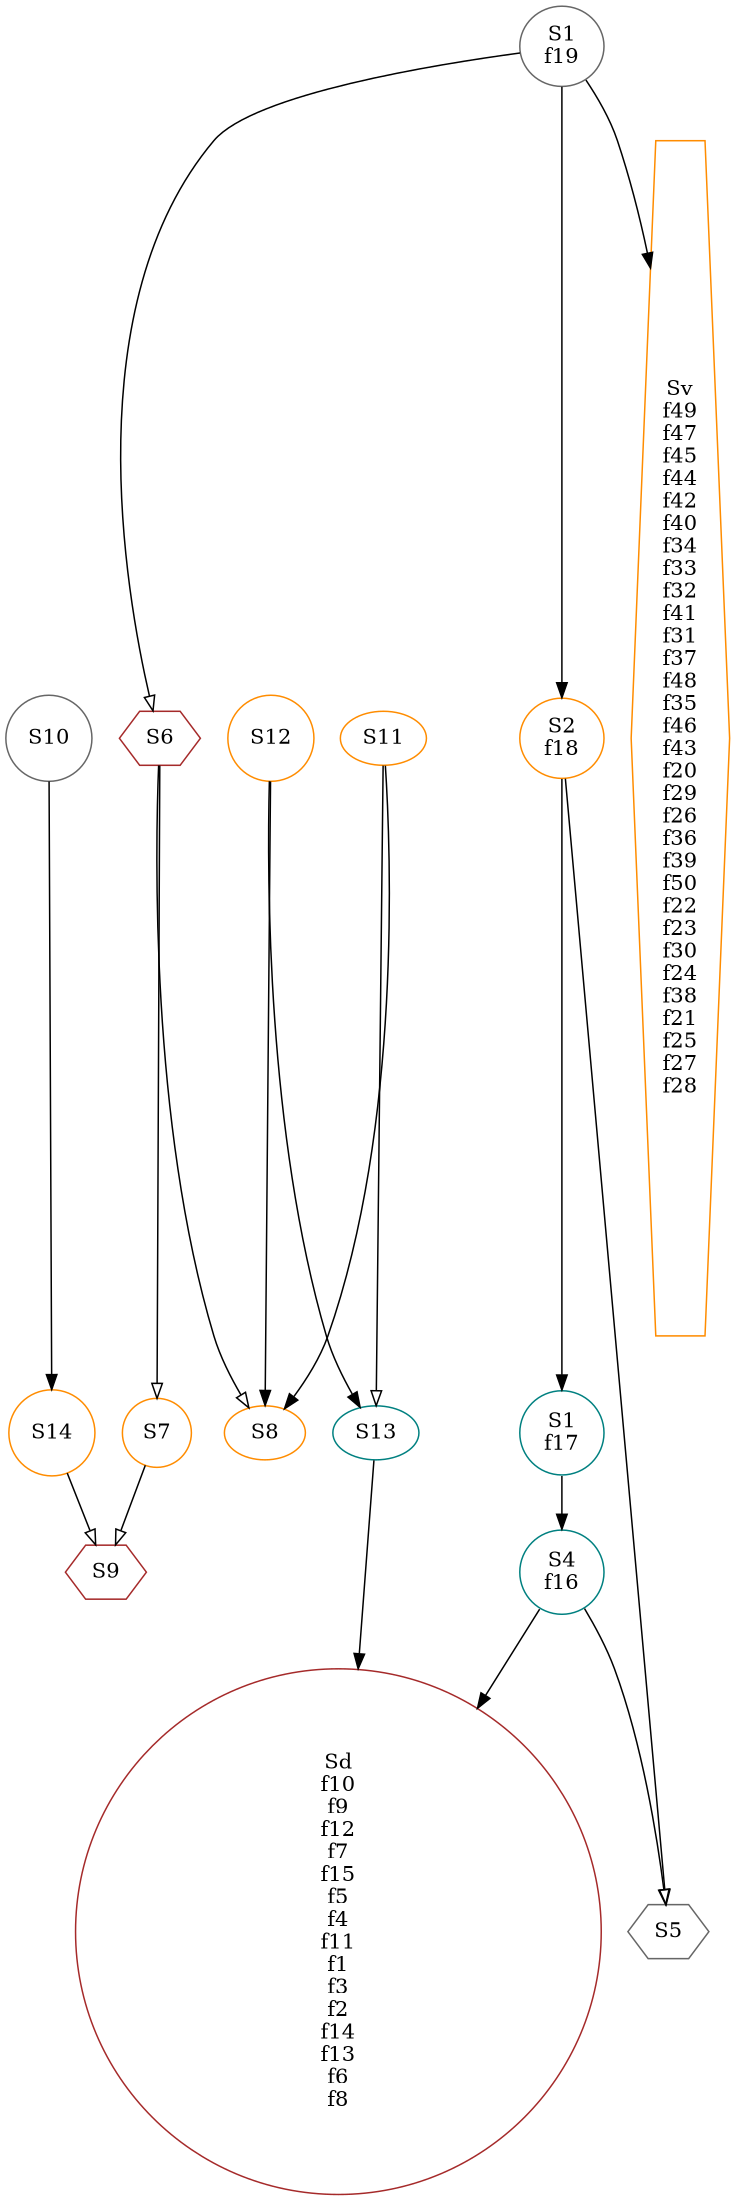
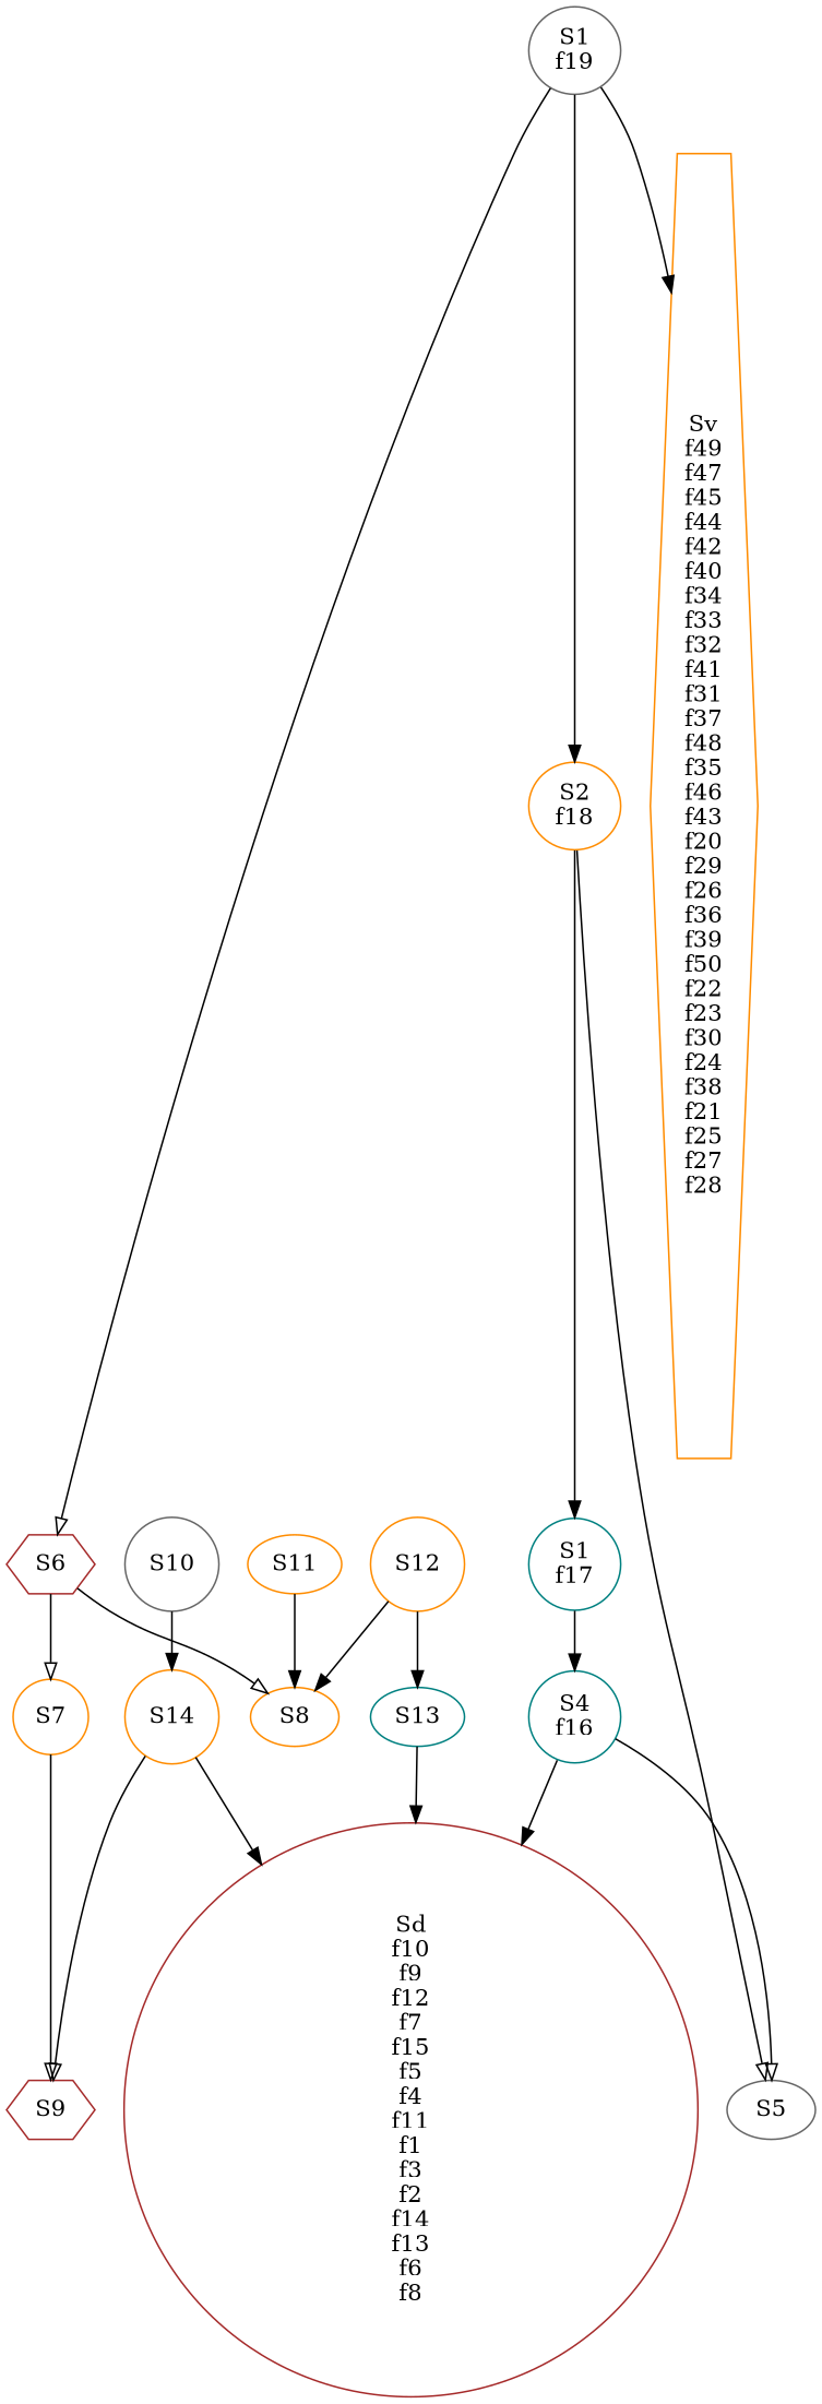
  digraph {
    node [color=darkorange shape=circle]
    edge [arrowhead=normal]
    n1 [label=S14]
    n2 [color=brown label=S9 shape=hexagon]
    n3 [color=brown label="Sd\nf10\nf9\nf12\nf7\nf15\nf5\nf4\nf11\nf1\nf3\nf2\nf14\nf13\nf6\nf8"]
    n4 [color=teal label=S13 shape=ellipse]
    n5 [color=brown label=S6 shape=hexagon]
    n6 [label=S7]
    n7 [label=S8 shape=ellipse]
    n8 [label="S2\nf18" shape=ellipse]
    n9 [color=teal label="S1\nf17"]
-   n10 [color=gray40 label=S5 shape=hexagon]
+   n10 [color=gray40 label=S5 shape=ellipse]
    n11 [color=teal label="S4\nf16"]
    n12 [color=gray40 label="S1\nf19" shape=ellipse]
    n13 [label="Sv\nf49\nf47\nf45\nf44\nf42\nf40\nf34\nf33\nf32\nf41\nf31\nf37\nf48\nf35\nf46\nf43\nf20\nf29\nf26\nf36\nf39\nf50\nf22\nf23\nf30\nf24\nf38\nf21\nf25\nf27\nf28" shape=hexagon]
    n14 [label=S12]
    n15 [color=gray40 label=S10]
    n16 [label=S11 shape=ellipse]
    n1 -> n2 [arrowhead=onormal]
+   n1 -> n3
    n4 -> n3
    n5 -> n6 [arrowhead=onormal]
    n5 -> n7 [arrowhead=onormal]
    n6 -> n2 [arrowhead=onormal]
    n8 -> n9
    n8 -> n10 [arrowhead=onormal]
    n9 -> n11
    n11 -> n3
    n11 -> n10 [arrowhead=onormal]
    n12 -> n5 [arrowhead=onormal]
    n12 -> n8
    n12 -> n13
    n14 -> n4
    n14 -> n7
    n15 -> n1
-   n16 -> n4 [arrowhead=onormal]
    n16 -> n7
  }
